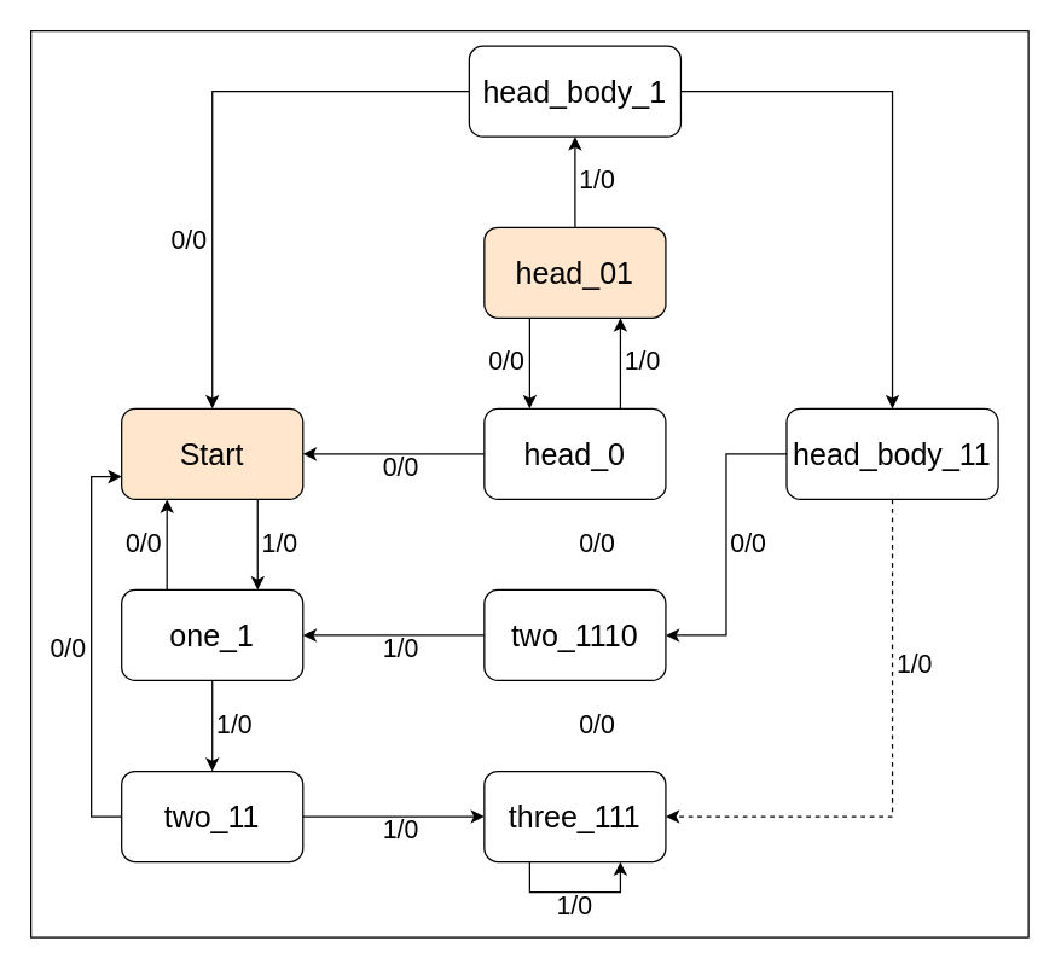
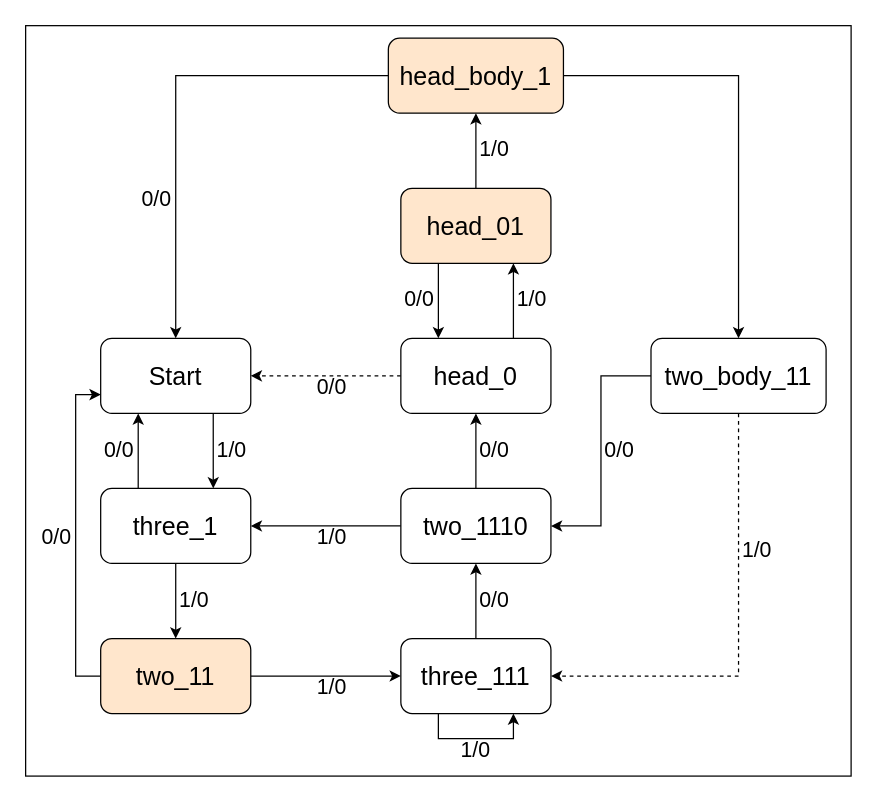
  <mxCell id="0" />
  <mxCell id="1" parent="0" />
  <mxCell id="2" value="" style="rounded=0;whiteSpace=wrap;html=1;" vertex="1" parent="1"><mxGeometry x="20" y="20" width="660" height="600" as="geometry" /></mxCell>
  <mxCell id="3" style="edgeStyle=orthogonalEdgeStyle;rounded=0;orthogonalLoop=1;jettySize=auto;html=1;exitX=0.75;exitY=1;exitDx=0;exitDy=0;entryX=0.75;entryY=0;entryDx=0;entryDy=0;" edge="1" parent="1" source="4" target="7"><mxGeometry relative="1" as="geometry" /></mxCell>
- <mxCell id="4" value="&lt;font style=&quot;font-size: 20px;&quot;&gt;Start&lt;/font&gt;" style="rounded=1;whiteSpace=wrap;html=1;fillColor=#ffe6cc;" vertex="1" parent="1"><mxGeometry x="80" y="270" width="120" height="60" as="geometry" /></mxCell>
+ <mxCell id="4" value="&lt;font style=&quot;font-size: 20px;&quot;&gt;Start&lt;/font&gt;" style="rounded=1;whiteSpace=wrap;html=1;" vertex="1" parent="1"><mxGeometry x="80" y="270" width="120" height="60" as="geometry" /></mxCell>
  <mxCell id="5" style="edgeStyle=orthogonalEdgeStyle;rounded=0;orthogonalLoop=1;jettySize=auto;html=1;exitX=0.5;exitY=1;exitDx=0;exitDy=0;entryX=0.5;entryY=0;entryDx=0;entryDy=0;" edge="1" parent="1" source="7" target="10"><mxGeometry relative="1" as="geometry" /></mxCell>
  <mxCell id="6" style="edgeStyle=orthogonalEdgeStyle;rounded=0;orthogonalLoop=1;jettySize=auto;html=1;exitX=0.25;exitY=0;exitDx=0;exitDy=0;entryX=0.25;entryY=1;entryDx=0;entryDy=0;" edge="1" parent="1" source="7" target="4"><mxGeometry relative="1" as="geometry" /></mxCell>
- <mxCell id="7" value="&lt;span style=&quot;font-size: 20px;&quot;&gt;one_1&lt;/span&gt;" style="rounded=1;whiteSpace=wrap;html=1;" vertex="1" parent="1"><mxGeometry x="80" y="390" width="120" height="60" as="geometry" /></mxCell>
+ <mxCell id="7" value="&lt;span style=&quot;font-size: 20px;&quot;&gt;three_1&lt;/span&gt;" style="rounded=1;whiteSpace=wrap;html=1;" vertex="1" parent="1"><mxGeometry x="80" y="390" width="120" height="60" as="geometry" /></mxCell>
  <mxCell id="8" style="edgeStyle=orthogonalEdgeStyle;rounded=0;orthogonalLoop=1;jettySize=auto;html=1;exitX=1;exitY=0.5;exitDx=0;exitDy=0;entryX=0;entryY=0.5;entryDx=0;entryDy=0;" edge="1" parent="1" source="10" target="12"><mxGeometry relative="1" as="geometry" /></mxCell>
  <mxCell id="9" style="edgeStyle=orthogonalEdgeStyle;rounded=0;orthogonalLoop=1;jettySize=auto;html=1;exitX=0;exitY=0.5;exitDx=0;exitDy=0;entryX=0;entryY=0.75;entryDx=0;entryDy=0;" edge="1" parent="1" source="10" target="4"><mxGeometry relative="1" as="geometry" /></mxCell>
- <mxCell id="10" value="&lt;span style=&quot;font-size: 20px;&quot;&gt;two_11&lt;/span&gt;" style="rounded=1;whiteSpace=wrap;html=1;" vertex="1" parent="1"><mxGeometry x="80" y="510" width="120" height="60" as="geometry" /></mxCell>
+ <mxCell id="10" value="&lt;span style=&quot;font-size: 20px;&quot;&gt;two_11&lt;/span&gt;" style="rounded=1;whiteSpace=wrap;html=1;fillColor=#ffe6cc;" vertex="1" parent="1"><mxGeometry x="80" y="510" width="120" height="60" as="geometry" /></mxCell>
+ <mxCell id="11" style="edgeStyle=orthogonalEdgeStyle;rounded=0;orthogonalLoop=1;jettySize=auto;html=1;exitX=0.5;exitY=0;exitDx=0;exitDy=0;entryX=0.5;entryY=1;entryDx=0;entryDy=0;" edge="1" parent="1" source="12" target="15"><mxGeometry relative="1" as="geometry" /></mxCell>
  <mxCell id="12" value="&lt;span style=&quot;font-size: 20px;&quot;&gt;three_111&lt;/span&gt;" style="rounded=1;whiteSpace=wrap;html=1;" vertex="1" parent="1"><mxGeometry x="320" y="510" width="120" height="60" as="geometry" /></mxCell>
+ <mxCell id="13" style="edgeStyle=orthogonalEdgeStyle;rounded=0;orthogonalLoop=1;jettySize=auto;html=1;exitX=0.5;exitY=0;exitDx=0;exitDy=0;entryX=0.5;entryY=1;entryDx=0;entryDy=0;" edge="1" parent="1" source="15" target="18"><mxGeometry relative="1" as="geometry" /></mxCell>
  <mxCell id="14" style="edgeStyle=orthogonalEdgeStyle;rounded=0;orthogonalLoop=1;jettySize=auto;html=1;exitX=0;exitY=0.5;exitDx=0;exitDy=0;entryX=1;entryY=0.5;entryDx=0;entryDy=0;" edge="1" parent="1" source="15" target="7"><mxGeometry relative="1" as="geometry" /></mxCell>
  <mxCell id="15" value="&lt;span style=&quot;font-size: 20px;&quot;&gt;two_1110&lt;/span&gt;" style="rounded=1;whiteSpace=wrap;html=1;" vertex="1" parent="1"><mxGeometry x="320" y="390" width="120" height="60" as="geometry" /></mxCell>
- <mxCell id="16" style="edgeStyle=orthogonalEdgeStyle;rounded=0;orthogonalLoop=1;jettySize=auto;html=1;exitX=0;exitY=0.5;exitDx=0;exitDy=0;entryX=1;entryY=0.5;entryDx=0;entryDy=0;" edge="1" parent="1" source="18" target="4"><mxGeometry relative="1" as="geometry" /></mxCell>
+ <mxCell id="16" style="edgeStyle=orthogonalEdgeStyle;rounded=0;orthogonalLoop=1;jettySize=auto;html=1;exitX=0;exitY=0.5;exitDx=0;exitDy=0;entryX=1;entryY=0.5;entryDx=0;entryDy=0;dashed=1;" edge="1" parent="1" source="18" target="4"><mxGeometry relative="1" as="geometry" /></mxCell>
  <mxCell id="17" style="edgeStyle=orthogonalEdgeStyle;rounded=0;orthogonalLoop=1;jettySize=auto;html=1;exitX=0.75;exitY=0;exitDx=0;exitDy=0;entryX=0.75;entryY=1;entryDx=0;entryDy=0;" edge="1" parent="1" source="18" target="21"><mxGeometry relative="1" as="geometry" /></mxCell>
  <mxCell id="18" value="&lt;span style=&quot;font-size: 20px;&quot;&gt;head_0&lt;/span&gt;" style="rounded=1;whiteSpace=wrap;html=1;" vertex="1" parent="1"><mxGeometry x="320" y="270" width="120" height="60" as="geometry" /></mxCell>
  <mxCell id="19" style="edgeStyle=orthogonalEdgeStyle;rounded=0;orthogonalLoop=1;jettySize=auto;html=1;exitX=0.5;exitY=0;exitDx=0;exitDy=0;entryX=0.5;entryY=1;entryDx=0;entryDy=0;" edge="1" parent="1" source="21" target="24"><mxGeometry relative="1" as="geometry" /></mxCell>
  <mxCell id="20" style="edgeStyle=orthogonalEdgeStyle;rounded=0;orthogonalLoop=1;jettySize=auto;html=1;exitX=0.25;exitY=1;exitDx=0;exitDy=0;entryX=0.25;entryY=0;entryDx=0;entryDy=0;" edge="1" parent="1" source="21" target="18"><mxGeometry relative="1" as="geometry" /></mxCell>
  <mxCell id="21" value="&lt;span style=&quot;font-size: 20px;&quot;&gt;head_01&lt;/span&gt;" style="rounded=1;whiteSpace=wrap;html=1;fillColor=#ffe6cc;" vertex="1" parent="1"><mxGeometry x="320" y="150" width="120" height="60" as="geometry" /></mxCell>
  <mxCell id="22" style="edgeStyle=orthogonalEdgeStyle;rounded=0;orthogonalLoop=1;jettySize=auto;html=1;exitX=1;exitY=0.5;exitDx=0;exitDy=0;entryX=0.5;entryY=0;entryDx=0;entryDy=0;" edge="1" parent="1" source="24" target="27"><mxGeometry relative="1" as="geometry" /></mxCell>
  <mxCell id="23" style="edgeStyle=orthogonalEdgeStyle;rounded=0;orthogonalLoop=1;jettySize=auto;html=1;exitX=0;exitY=0.5;exitDx=0;exitDy=0;entryX=0.5;entryY=0;entryDx=0;entryDy=0;" edge="1" parent="1" source="24" target="4"><mxGeometry relative="1" as="geometry" /></mxCell>
- <mxCell id="24" value="&lt;span style=&quot;font-size: 20px;&quot;&gt;head_body_1&lt;/span&gt;" style="rounded=1;whiteSpace=wrap;html=1;" vertex="1" parent="1"><mxGeometry x="310" y="30" width="140" height="60" as="geometry" /></mxCell>
+ <mxCell id="24" value="&lt;span style=&quot;font-size: 20px;&quot;&gt;head_body_1&lt;/span&gt;" style="rounded=1;whiteSpace=wrap;html=1;fillColor=#ffe6cc;" vertex="1" parent="1"><mxGeometry x="310" y="30" width="140" height="60" as="geometry" /></mxCell>
  <mxCell id="25" style="edgeStyle=orthogonalEdgeStyle;rounded=0;orthogonalLoop=1;jettySize=auto;html=1;exitX=0;exitY=0.5;exitDx=0;exitDy=0;entryX=1;entryY=0.5;entryDx=0;entryDy=0;" edge="1" parent="1" source="27" target="15"><mxGeometry relative="1" as="geometry" /></mxCell>
  <mxCell id="26" style="edgeStyle=orthogonalEdgeStyle;rounded=0;orthogonalLoop=1;jettySize=auto;html=1;exitX=0.5;exitY=1;exitDx=0;exitDy=0;entryX=1;entryY=0.5;entryDx=0;entryDy=0;dashed=1;" edge="1" parent="1" source="27" target="12"><mxGeometry relative="1" as="geometry" /></mxCell>
- <mxCell id="27" value="&lt;span style=&quot;font-size: 20px;&quot;&gt;head_body_11&lt;/span&gt;" style="rounded=1;whiteSpace=wrap;html=1;" vertex="1" parent="1"><mxGeometry x="520" y="270" width="140" height="60" as="geometry" /></mxCell>
+ <mxCell id="27" value="&lt;span style=&quot;font-size: 20px;&quot;&gt;two_body_11&lt;/span&gt;" style="rounded=1;whiteSpace=wrap;html=1;" vertex="1" parent="1"><mxGeometry x="520" y="270" width="140" height="60" as="geometry" /></mxCell>
  <mxCell id="28" value="&lt;font style=&quot;font-size: 17px;&quot;&gt;1/0&lt;/font&gt;" style="text;html=1;strokeColor=none;fillColor=none;align=center;verticalAlign=middle;whiteSpace=wrap;rounded=0;" vertex="1" parent="1"><mxGeometry x="170" y="350" width="30" height="20" as="geometry" /></mxCell>
  <mxCell id="29" value="&lt;font style=&quot;font-size: 17px;&quot;&gt;1/0&lt;/font&gt;" style="text;html=1;strokeColor=none;fillColor=none;align=center;verticalAlign=middle;whiteSpace=wrap;rounded=0;" vertex="1" parent="1"><mxGeometry x="140" y="470" width="30" height="20" as="geometry" /></mxCell>
  <mxCell id="30" value="&lt;font style=&quot;font-size: 17px;&quot;&gt;1/0&lt;/font&gt;" style="text;html=1;strokeColor=none;fillColor=none;align=center;verticalAlign=middle;whiteSpace=wrap;rounded=0;" vertex="1" parent="1"><mxGeometry x="250" y="540" width="30" height="20" as="geometry" /></mxCell>
  <mxCell id="31" value="&lt;font style=&quot;font-size: 17px;&quot;&gt;0/0&lt;/font&gt;" style="text;html=1;strokeColor=none;fillColor=none;align=center;verticalAlign=middle;whiteSpace=wrap;rounded=0;" vertex="1" parent="1"><mxGeometry x="380" y="470" width="30" height="20" as="geometry" /></mxCell>
  <mxCell id="32" value="&lt;font style=&quot;font-size: 17px;&quot;&gt;0/0&lt;/font&gt;" style="text;html=1;strokeColor=none;fillColor=none;align=center;verticalAlign=middle;whiteSpace=wrap;rounded=0;" vertex="1" parent="1"><mxGeometry x="380" y="350" width="30" height="20" as="geometry" /></mxCell>
  <mxCell id="33" value="&lt;font style=&quot;font-size: 17px;&quot;&gt;1/0&lt;/font&gt;" style="text;html=1;strokeColor=none;fillColor=none;align=center;verticalAlign=middle;whiteSpace=wrap;rounded=0;" vertex="1" parent="1"><mxGeometry x="410" y="230" width="30" height="20" as="geometry" /></mxCell>
  <mxCell id="34" value="&lt;font style=&quot;font-size: 17px;&quot;&gt;1/0&lt;/font&gt;" style="text;html=1;strokeColor=none;fillColor=none;align=center;verticalAlign=middle;whiteSpace=wrap;rounded=0;" vertex="1" parent="1"><mxGeometry x="380" y="110" width="30" height="20" as="geometry" /></mxCell>
  <mxCell id="35" value="&lt;font style=&quot;font-size: 17px;&quot;&gt;0/0&lt;/font&gt;" style="text;html=1;strokeColor=none;fillColor=none;align=center;verticalAlign=middle;whiteSpace=wrap;rounded=0;" vertex="1" parent="1"><mxGeometry x="480" y="350" width="30" height="20" as="geometry" /></mxCell>
  <mxCell id="36" value="&lt;font style=&quot;font-size: 17px;&quot;&gt;1/0&lt;/font&gt;" style="text;html=1;strokeColor=none;fillColor=none;align=center;verticalAlign=middle;whiteSpace=wrap;rounded=0;" vertex="1" parent="1"><mxGeometry x="590" y="430" width="30" height="20" as="geometry" /></mxCell>
  <mxCell id="37" style="edgeStyle=orthogonalEdgeStyle;rounded=0;orthogonalLoop=1;jettySize=auto;html=1;exitX=0.25;exitY=1;exitDx=0;exitDy=0;entryX=0.75;entryY=1;entryDx=0;entryDy=0;" edge="1" parent="1" source="12" target="12"><mxGeometry relative="1" as="geometry" /></mxCell>
  <mxCell id="38" value="&lt;font style=&quot;font-size: 17px;&quot;&gt;1/0&lt;/font&gt;" style="text;html=1;strokeColor=none;fillColor=none;align=center;verticalAlign=middle;whiteSpace=wrap;rounded=0;" vertex="1" parent="1"><mxGeometry x="365" y="590" width="30" height="20" as="geometry" /></mxCell>
  <mxCell id="39" value="&lt;font style=&quot;font-size: 17px;&quot;&gt;0/0&lt;/font&gt;" style="text;html=1;strokeColor=none;fillColor=none;align=center;verticalAlign=middle;whiteSpace=wrap;rounded=0;" vertex="1" parent="1"><mxGeometry x="80" y="350" width="30" height="20" as="geometry" /></mxCell>
  <mxCell id="40" value="&lt;font style=&quot;font-size: 17px;&quot;&gt;0/0&lt;/font&gt;" style="text;html=1;strokeColor=none;fillColor=none;align=center;verticalAlign=middle;whiteSpace=wrap;rounded=0;" vertex="1" parent="1"><mxGeometry x="30" y="420" width="30" height="20" as="geometry" /></mxCell>
  <mxCell id="41" value="&lt;font style=&quot;font-size: 17px;&quot;&gt;1/0&lt;/font&gt;" style="text;html=1;strokeColor=none;fillColor=none;align=center;verticalAlign=middle;whiteSpace=wrap;rounded=0;" vertex="1" parent="1"><mxGeometry x="250" y="420" width="30" height="20" as="geometry" /></mxCell>
  <mxCell id="42" value="&lt;font style=&quot;font-size: 17px;&quot;&gt;0/0&lt;/font&gt;" style="text;html=1;strokeColor=none;fillColor=none;align=center;verticalAlign=middle;whiteSpace=wrap;rounded=0;" vertex="1" parent="1"><mxGeometry x="250" y="300" width="30" height="20" as="geometry" /></mxCell>
  <mxCell id="43" value="&lt;font style=&quot;font-size: 17px;&quot;&gt;0/0&lt;/font&gt;" style="text;html=1;strokeColor=none;fillColor=none;align=center;verticalAlign=middle;whiteSpace=wrap;rounded=0;" vertex="1" parent="1"><mxGeometry x="110" y="150" width="30" height="20" as="geometry" /></mxCell>
  <mxCell id="44" value="&lt;font style=&quot;font-size: 17px;&quot;&gt;0/0&lt;/font&gt;" style="text;html=1;strokeColor=none;fillColor=none;align=center;verticalAlign=middle;whiteSpace=wrap;rounded=0;" vertex="1" parent="1"><mxGeometry x="320" y="230" width="30" height="20" as="geometry" /></mxCell>
